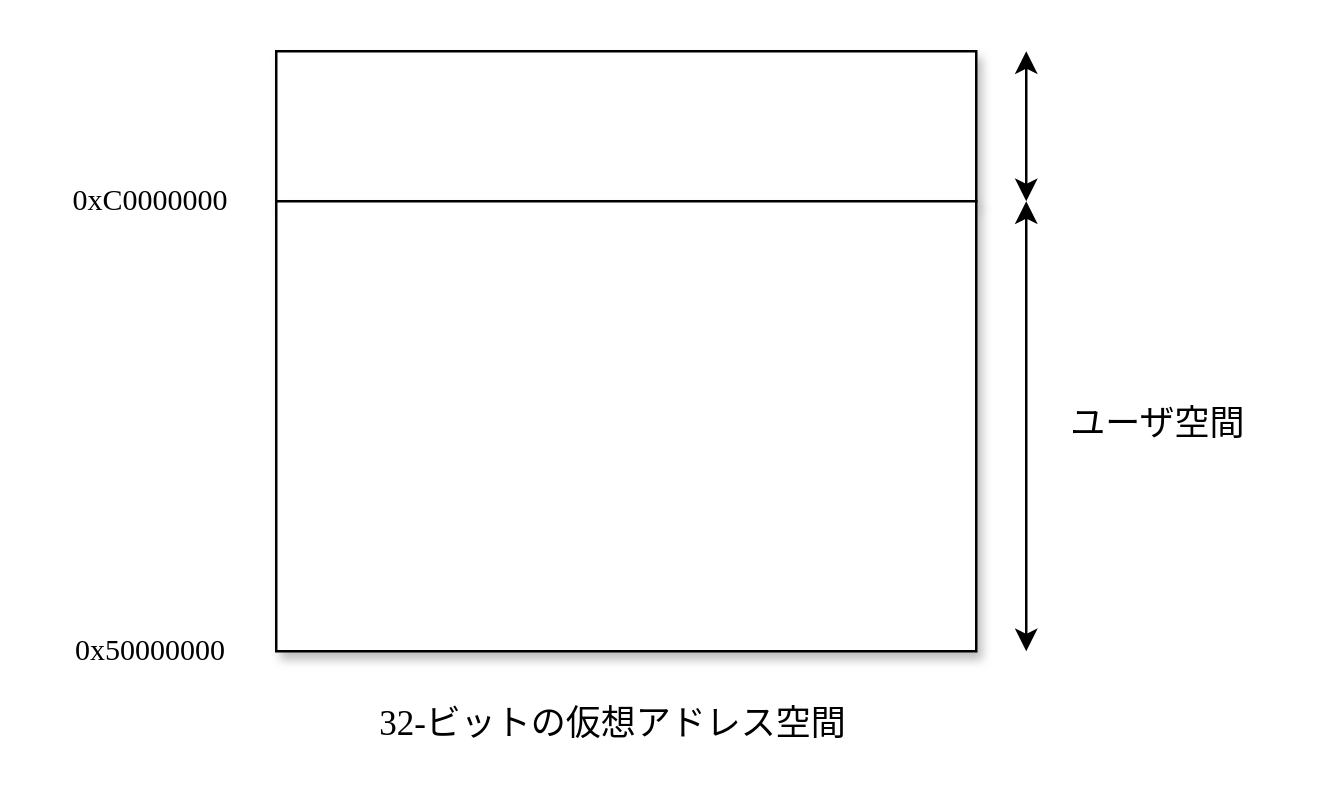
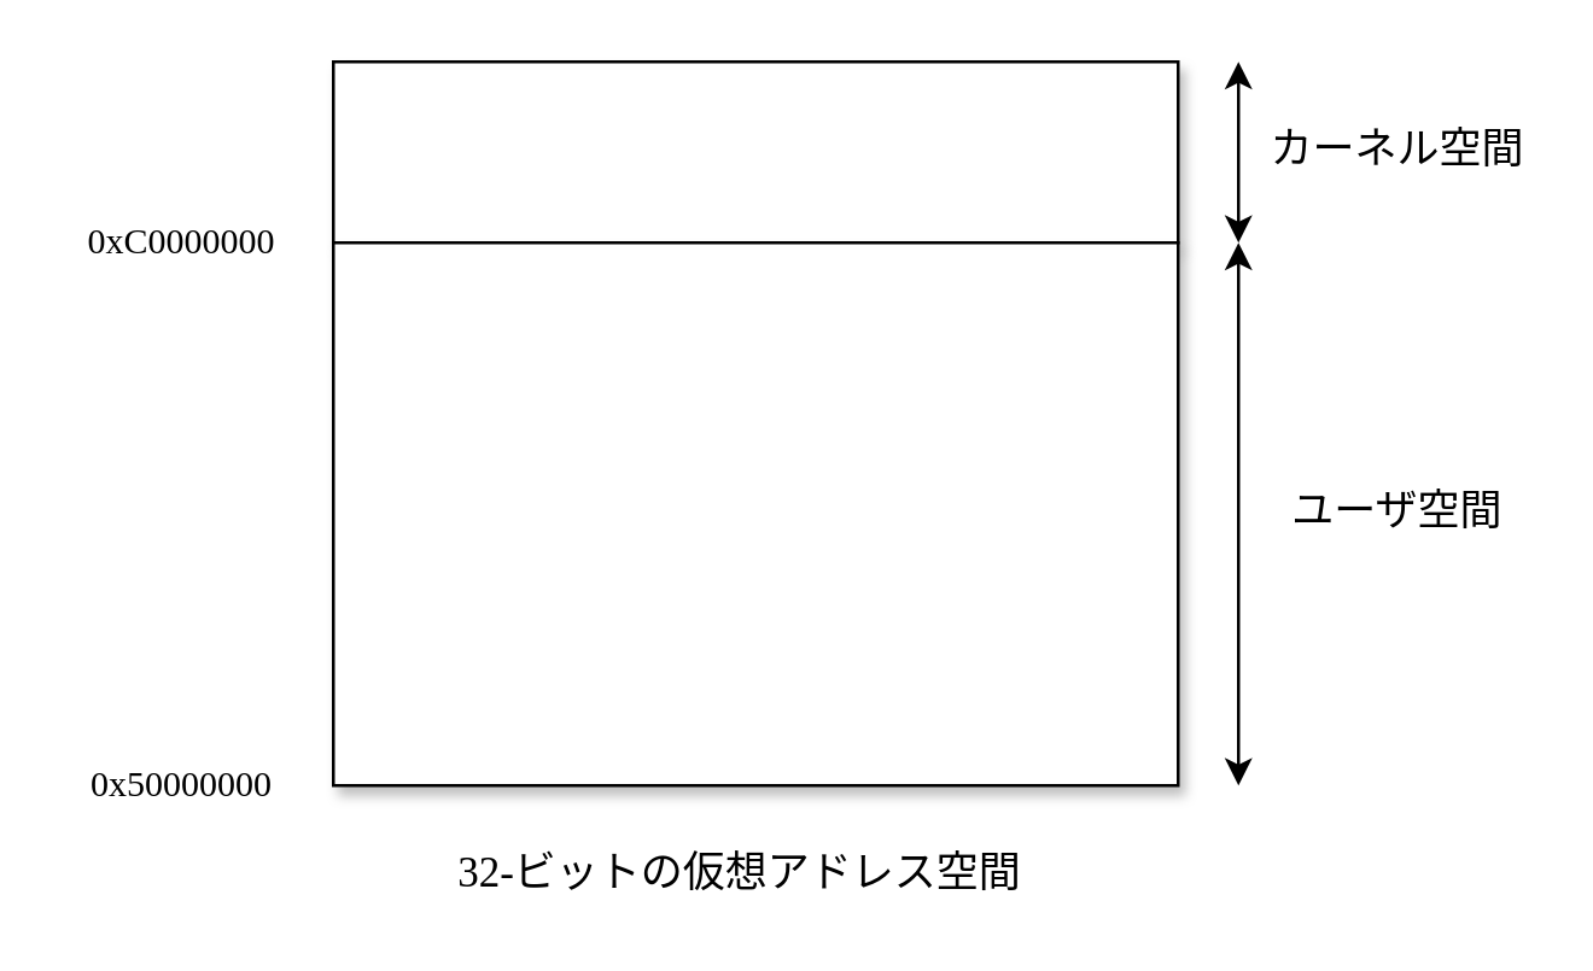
  <mxCell id="0" />
  <mxCell id="1" parent="0" />
  <mxCell id="2" value="" style="rounded=0;whiteSpace=wrap;html=1;shadow=1;" vertex="1" parent="1"><mxGeometry x="110" y="20" width="280" height="60" as="geometry" /></mxCell>
  <mxCell id="3" value="" style="rounded=0;whiteSpace=wrap;html=1;shadow=1;" vertex="1" parent="1"><mxGeometry x="110" y="80" width="280" height="180" as="geometry" /></mxCell>
  <mxCell id="4" value="" style="endArrow=classic;startArrow=classic;html=1;" edge="1" parent="1"><mxGeometry width="50" height="50" relative="1" as="geometry"><mxPoint x="410" y="80" as="sourcePoint" /><mxPoint x="410" y="20" as="targetPoint" /></mxGeometry></mxCell>
  <mxCell id="5" value="" style="endArrow=classic;startArrow=classic;html=1;" edge="1" parent="1"><mxGeometry width="50" height="50" relative="1" as="geometry"><mxPoint x="410" y="260" as="sourcePoint" /><mxPoint x="410" y="80" as="targetPoint" /></mxGeometry></mxCell>
+ <mxCell id="6" value="&lt;font face=&quot;ヒラギノ角ゴ Pro W5&quot; style=&quot;font-size: 14px&quot;&gt;カーネル空間&lt;/font&gt;" style="text;html=1;strokeColor=none;fillColor=none;align=center;verticalAlign=middle;whiteSpace=wrap;rounded=0;shadow=1;" vertex="1" parent="1"><mxGeometry x="420" y="40" width="86" height="20" as="geometry" /></mxCell>
  <mxCell id="7" value="&lt;font face=&quot;ヒラギノ角ゴ Pro W5&quot; style=&quot;font-size: 14px&quot;&gt;ユーザ空間&lt;/font&gt;" style="text;html=1;strokeColor=none;fillColor=none;align=center;verticalAlign=middle;whiteSpace=wrap;rounded=0;shadow=1;" vertex="1" parent="1"><mxGeometry x="420" y="160" width="86" height="20" as="geometry" /></mxCell>
  <mxCell id="8" value="&lt;font face=&quot;Lucida Console&quot;&gt;0xC0000000&lt;/font&gt;" style="text;html=1;strokeColor=none;fillColor=none;align=center;verticalAlign=middle;whiteSpace=wrap;rounded=0;shadow=0;" vertex="1" parent="1"><mxGeometry x="20" y="70" width="80" height="20" as="geometry" /></mxCell>
  <mxCell id="9" value="&lt;font face=&quot;Lucida Console&quot;&gt;0x50000000&lt;/font&gt;" style="text;html=1;strokeColor=none;fillColor=none;align=center;verticalAlign=middle;whiteSpace=wrap;rounded=0;shadow=0;" vertex="1" parent="1"><mxGeometry x="20" y="250" width="80" height="20" as="geometry" /></mxCell>
  <mxCell id="10" value="&lt;font face=&quot;ヒラギノ角ゴ Pro W5&quot; style=&quot;font-size: 14px&quot;&gt;32-ビットの仮想アドレス空間&lt;/font&gt;" style="text;html=1;strokeColor=none;fillColor=none;align=center;verticalAlign=middle;whiteSpace=wrap;rounded=0;shadow=0;" vertex="1" parent="1"><mxGeometry x="120" y="280" width="250" height="20" as="geometry" /></mxCell>
